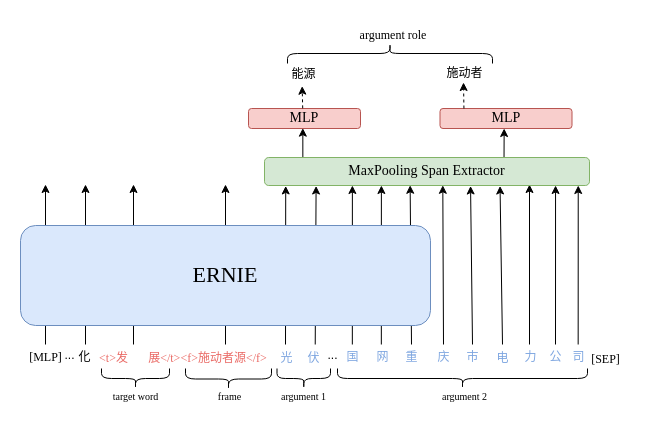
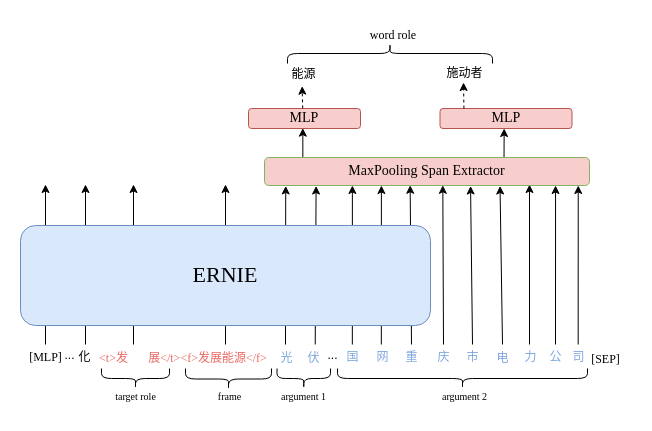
  <mxCell id="0" />
  <mxCell id="1" parent="0" />
  <mxCell id="2" value="" style="endArrow=classic;html=1;rounded=0;entryX=0.519;entryY=0.993;entryDx=0;entryDy=0;entryPerimeter=0;" parent="1" edge="1"><mxGeometry width="50" height="50" relative="1" as="geometry"><mxPoint x="411" y="344" as="sourcePoint" /><mxPoint x="409.649" y="184.783" as="targetPoint" /></mxGeometry></mxCell>
  <mxCell id="3" value="" style="endArrow=classic;html=1;rounded=0;entryX=0.376;entryY=1;entryDx=0;entryDy=0;entryPerimeter=0;" parent="1" edge="1"><mxGeometry width="50" height="50" relative="1" as="geometry"><mxPoint x="351.83" y="344" as="sourcePoint" /><mxPoint x="351.896" y="185" as="targetPoint" /></mxGeometry></mxCell>
  <mxCell id="4" value="" style="endArrow=classic;html=1;rounded=0;entryX=0.082;entryY=1.014;entryDx=0;entryDy=0;entryPerimeter=0;" parent="1" edge="1"><mxGeometry width="50" height="50" relative="1" as="geometry"><mxPoint x="285" y="344" as="sourcePoint" /><mxPoint x="285.222" y="185.434" as="targetPoint" /></mxGeometry></mxCell>
  <mxCell id="5" value="" style="endArrow=classic;html=1;rounded=0;entryX=0.231;entryY=1.016;entryDx=0;entryDy=0;entryPerimeter=0;" parent="1" edge="1"><mxGeometry width="50" height="50" relative="1" as="geometry"><mxPoint x="314.72" y="344" as="sourcePoint" /><mxPoint x="315.601" y="185.496" as="targetPoint" /></mxGeometry></mxCell>
  <mxCell id="6" value="" style="endArrow=classic;html=1;rounded=0;entryX=0.669;entryY=0.993;entryDx=0;entryDy=0;entryPerimeter=0;" parent="1" edge="1"><mxGeometry width="50" height="50" relative="1" as="geometry"><mxPoint x="443" y="344" as="sourcePoint" /><mxPoint x="442.299" y="184.783" as="targetPoint" /></mxGeometry></mxCell>
  <mxCell id="7" value="&lt;font face=&quot;Georgia&quot;&gt;[MLP]&lt;/font&gt;" style="text;html=1;align=center;verticalAlign=middle;resizable=0;points=[];autosize=1;strokeColor=none;fillColor=none;" parent="1" vertex="1"><mxGeometry x="20" y="342" width="50" height="30" as="geometry" /></mxCell>
  <mxCell id="8" value="&lt;font color=&quot;#ea6b66&quot; face=&quot;宋体-简&quot;&gt;&lt;font style=&quot;vertical-align: inherit;&quot;&gt;&lt;font style=&quot;vertical-align: inherit;&quot;&gt;&amp;lt;t&amp;gt;发&lt;/font&gt;&lt;/font&gt;&lt;/font&gt;" style="text;html=1;align=center;verticalAlign=middle;resizable=0;points=[];autosize=1;strokeColor=none;fillColor=none;" parent="1" vertex="1"><mxGeometry x="87" y="344" width="52" height="27" as="geometry" /></mxCell>
- <mxCell id="9" value="&lt;font color=&quot;#ea6b66&quot; face=&quot;宋体-简&quot;&gt;&lt;font style=&quot;vertical-align: inherit;&quot;&gt;&lt;font style=&quot;vertical-align: inherit;&quot;&gt;&lt;font style=&quot;vertical-align: inherit;&quot;&gt;&lt;font style=&quot;vertical-align: inherit;&quot;&gt;展&amp;lt;/t&amp;gt;&amp;lt;f&amp;gt;施动者&lt;/font&gt;&lt;/font&gt;&lt;/font&gt;&lt;/font&gt;&lt;/font&gt;&lt;font face=&quot;楷体-简&quot; color=&quot;#ea6b66&quot;&gt;&lt;font style=&quot;vertical-align: inherit;&quot;&gt;&lt;font style=&quot;vertical-align: inherit;&quot;&gt;&lt;font style=&quot;vertical-align: inherit;&quot;&gt;&lt;font style=&quot;vertical-align: inherit;&quot;&gt;源&lt;/font&gt;&lt;/font&gt;&lt;/font&gt;&lt;/font&gt;&lt;/font&gt;&lt;font color=&quot;#ea6b66&quot; face=&quot;宋体-简&quot;&gt;&lt;font style=&quot;vertical-align: inherit;&quot;&gt;&lt;font style=&quot;vertical-align: inherit;&quot;&gt;&lt;font style=&quot;vertical-align: inherit;&quot;&gt;&lt;font style=&quot;vertical-align: inherit;&quot;&gt;&amp;lt;/f&amp;gt;&lt;/font&gt;&lt;/font&gt;&lt;/font&gt;&lt;/font&gt;&lt;/font&gt;" style="text;html=1;align=center;verticalAlign=middle;resizable=0;points=[];autosize=1;strokeColor=none;fillColor=none;" parent="1" vertex="1"><mxGeometry x="130" y="344" width="154" height="27" as="geometry" /></mxCell>
+ <mxCell id="9" value="&lt;font color=&quot;#ea6b66&quot; face=&quot;宋体-简&quot;&gt;&lt;font style=&quot;vertical-align: inherit;&quot;&gt;&lt;font style=&quot;vertical-align: inherit;&quot;&gt;&lt;font style=&quot;vertical-align: inherit;&quot;&gt;&lt;font style=&quot;vertical-align: inherit;&quot;&gt;展&amp;lt;/t&amp;gt;&amp;lt;f&amp;gt;发展能&lt;/font&gt;&lt;/font&gt;&lt;/font&gt;&lt;/font&gt;&lt;/font&gt;&lt;font face=&quot;楷体-简&quot; color=&quot;#ea6b66&quot;&gt;&lt;font style=&quot;vertical-align: inherit;&quot;&gt;&lt;font style=&quot;vertical-align: inherit;&quot;&gt;&lt;font style=&quot;vertical-align: inherit;&quot;&gt;&lt;font style=&quot;vertical-align: inherit;&quot;&gt;源&lt;/font&gt;&lt;/font&gt;&lt;/font&gt;&lt;/font&gt;&lt;/font&gt;&lt;font color=&quot;#ea6b66&quot; face=&quot;宋体-简&quot;&gt;&lt;font style=&quot;vertical-align: inherit;&quot;&gt;&lt;font style=&quot;vertical-align: inherit;&quot;&gt;&lt;font style=&quot;vertical-align: inherit;&quot;&gt;&lt;font style=&quot;vertical-align: inherit;&quot;&gt;&amp;lt;/f&amp;gt;&lt;/font&gt;&lt;/font&gt;&lt;/font&gt;&lt;/font&gt;&lt;/font&gt;" style="text;html=1;align=center;verticalAlign=middle;resizable=0;points=[];autosize=1;strokeColor=none;fillColor=none;" parent="1" vertex="1"><mxGeometry x="130" y="344" width="154" height="27" as="geometry" /></mxCell>
  <mxCell id="10" value="..." style="text;html=1;align=center;verticalAlign=middle;resizable=0;points=[];autosize=1;strokeColor=none;fillColor=none;" parent="1" vertex="1"><mxGeometry x="55" y="342" width="28" height="26" as="geometry" /></mxCell>
  <mxCell id="11" value="&lt;font color=&quot;#7ea6e0&quot;&gt;&lt;font style=&quot;vertical-align: inherit;&quot;&gt;&lt;font style=&quot;vertical-align: inherit;&quot;&gt;光&lt;/font&gt;&lt;/font&gt;&lt;/font&gt;" style="text;html=1;align=center;verticalAlign=middle;resizable=0;points=[];autosize=1;strokeColor=none;fillColor=none;fontFamily=宋体-简;" parent="1" vertex="1"><mxGeometry x="271" y="345" width="30" height="26" as="geometry" /></mxCell>
  <mxCell id="12" value="&lt;font color=&quot;#7ea6e0&quot;&gt;&lt;font style=&quot;vertical-align: inherit;&quot;&gt;&lt;font style=&quot;vertical-align: inherit;&quot;&gt;&lt;font style=&quot;vertical-align: inherit;&quot;&gt;&lt;font style=&quot;vertical-align: inherit;&quot;&gt;伏&lt;/font&gt;&lt;/font&gt;&lt;/font&gt;&lt;/font&gt;&lt;/font&gt;" style="text;html=1;align=center;verticalAlign=middle;resizable=0;points=[];autosize=1;strokeColor=none;fillColor=none;fontFamily=宋体-简;" parent="1" vertex="1"><mxGeometry x="298" y="345" width="30" height="26" as="geometry" /></mxCell>
  <mxCell id="13" value="" style="endArrow=classic;html=1;rounded=0;" parent="1" edge="1"><mxGeometry width="50" height="50" relative="1" as="geometry"><mxPoint x="225" y="344" as="sourcePoint" /><mxPoint x="225" y="184" as="targetPoint" /></mxGeometry></mxCell>
  <mxCell id="14" value="&lt;font style=&quot;vertical-align: inherit;&quot;&gt;&lt;font style=&quot;vertical-align: inherit;&quot;&gt;化&lt;/font&gt;&lt;/font&gt;" style="text;html=1;align=center;verticalAlign=middle;resizable=0;points=[];autosize=1;strokeColor=none;fillColor=none;fontFamily=宋体-简;" parent="1" vertex="1"><mxGeometry x="69" y="344" width="30" height="26" as="geometry" /></mxCell>
  <mxCell id="15" value="" style="endArrow=classic;html=1;rounded=0;entryX=0.812;entryY=1.016;entryDx=0;entryDy=0;entryPerimeter=0;" parent="1" edge="1"><mxGeometry width="50" height="50" relative="1" as="geometry"><mxPoint x="472" y="344" as="sourcePoint" /><mxPoint x="470.052" y="185.496" as="targetPoint" /></mxGeometry></mxCell>
  <mxCell id="16" value="" style="endArrow=classic;html=1;rounded=0;" parent="1" edge="1"><mxGeometry width="50" height="50" relative="1" as="geometry"><mxPoint x="133" y="344" as="sourcePoint" /><mxPoint x="133" y="184" as="targetPoint" /></mxGeometry></mxCell>
  <mxCell id="17" value="&lt;font face=&quot;Georgia&quot;&gt;[SEP]&lt;/font&gt;" style="text;html=1;align=center;verticalAlign=middle;resizable=0;points=[];autosize=1;strokeColor=none;fillColor=none;" parent="1" vertex="1"><mxGeometry x="580" y="344" width="50" height="30" as="geometry" /></mxCell>
  <mxCell id="18" value="..." style="text;html=1;align=center;verticalAlign=middle;resizable=0;points=[];autosize=1;strokeColor=none;fillColor=none;" parent="1" vertex="1"><mxGeometry x="317.5" y="342" width="28" height="26" as="geometry" /></mxCell>
  <mxCell id="19" value="" style="endArrow=classic;html=1;rounded=0;" parent="1" edge="1"><mxGeometry width="50" height="50" relative="1" as="geometry"><mxPoint x="85" y="344" as="sourcePoint" /><mxPoint x="85" y="184" as="targetPoint" /></mxGeometry></mxCell>
  <mxCell id="20" value="" style="endArrow=classic;html=1;rounded=0;" parent="1" edge="1"><mxGeometry width="50" height="50" relative="1" as="geometry"><mxPoint x="45" y="344" as="sourcePoint" /><mxPoint x="45" y="184" as="targetPoint" /></mxGeometry></mxCell>
  <mxCell id="21" value="" style="shape=curlyBracket;whiteSpace=wrap;html=1;rounded=1;flipH=1;labelPosition=right;verticalLabelPosition=middle;align=left;verticalAlign=middle;direction=north;" parent="1" vertex="1"><mxGeometry x="276.5" y="368" width="53.5" height="20" as="geometry" /></mxCell>
  <mxCell id="22" value="&lt;font style=&quot;font-size: 10px;&quot; face=&quot;Georgia&quot;&gt;argument 1&lt;/font&gt;" style="text;html=1;align=center;verticalAlign=middle;resizable=0;points=[];autosize=1;strokeColor=none;fillColor=none;" parent="1" vertex="1"><mxGeometry x="269.25" y="383" width="68" height="26" as="geometry" /></mxCell>
  <mxCell id="23" value="" style="shape=curlyBracket;whiteSpace=wrap;html=1;rounded=1;flipH=1;labelPosition=right;verticalLabelPosition=middle;align=left;verticalAlign=middle;direction=north;" parent="1" vertex="1"><mxGeometry x="101" y="368" width="68" height="20" as="geometry" /></mxCell>
- <mxCell id="24" value="&lt;font style=&quot;font-size: 10px;&quot; face=&quot;Georgia&quot;&gt;target word&lt;/font&gt;" style="text;html=1;align=center;verticalAlign=middle;resizable=0;points=[];autosize=1;strokeColor=none;fillColor=none;" parent="1" vertex="1"><mxGeometry x="100.5" y="383" width="69" height="26" as="geometry" /></mxCell>
+ <mxCell id="24" value="&lt;font style=&quot;font-size: 10px;&quot; face=&quot;Georgia&quot;&gt;target role&lt;/font&gt;" style="text;html=1;align=center;verticalAlign=middle;resizable=0;points=[];autosize=1;strokeColor=none;fillColor=none;" parent="1" vertex="1"><mxGeometry x="100.5" y="383" width="69" height="26" as="geometry" /></mxCell>
  <mxCell id="25" value="&lt;font style=&quot;font-size: 14px;&quot; face=&quot;Georgia&quot;&gt;MLP&lt;/font&gt;" style="rounded=1;whiteSpace=wrap;html=1;fillColor=#f8cecc;strokeColor=#b85450;" parent="1" vertex="1"><mxGeometry x="248" y="108" width="112" height="20" as="geometry" /></mxCell>
  <mxCell id="26" value="" style="endArrow=classic;html=1;rounded=0;entryX=0.954;entryY=1.016;entryDx=0;entryDy=0;entryPerimeter=0;" parent="1" edge="1"><mxGeometry width="50" height="50" relative="1" as="geometry"><mxPoint x="502" y="344" as="sourcePoint" /><mxPoint x="499.534" y="185.496" as="targetPoint" /></mxGeometry></mxCell>
  <mxCell id="27" value="" style="endArrow=classic;html=1;rounded=0;" parent="1" edge="1"><mxGeometry width="50" height="50" relative="1" as="geometry"><mxPoint x="529" y="344" as="sourcePoint" /><mxPoint x="529" y="184" as="targetPoint" /></mxGeometry></mxCell>
  <mxCell id="28" value="&lt;font color=&quot;#7ea6e0&quot;&gt;&lt;font style=&quot;vertical-align: inherit;&quot;&gt;&lt;font style=&quot;vertical-align: inherit;&quot;&gt;国&lt;/font&gt;&lt;/font&gt;&lt;/font&gt;" style="text;html=1;align=center;verticalAlign=middle;resizable=0;points=[];autosize=1;strokeColor=none;fillColor=none;fontFamily=宋体-简;" parent="1" vertex="1"><mxGeometry x="337" y="344" width="30" height="26" as="geometry" /></mxCell>
  <mxCell id="29" value="&lt;font color=&quot;#7ea6e0&quot;&gt;&lt;font style=&quot;vertical-align: inherit;&quot;&gt;&lt;font style=&quot;vertical-align: inherit;&quot;&gt;网&lt;/font&gt;&lt;/font&gt;&lt;/font&gt;" style="text;html=1;align=center;verticalAlign=middle;resizable=0;points=[];autosize=1;strokeColor=none;fillColor=none;fontFamily=宋体-简;" parent="1" vertex="1"><mxGeometry x="367" y="344" width="30" height="26" as="geometry" /></mxCell>
  <mxCell id="30" value="&lt;font color=&quot;#7ea6e0&quot;&gt;&lt;font style=&quot;vertical-align: inherit;&quot;&gt;&lt;font style=&quot;vertical-align: inherit;&quot;&gt;重&lt;/font&gt;&lt;/font&gt;&lt;/font&gt;" style="text;html=1;align=center;verticalAlign=middle;resizable=0;points=[];autosize=1;strokeColor=none;fillColor=none;fontFamily=宋体-简;" parent="1" vertex="1"><mxGeometry x="396" y="344" width="30" height="26" as="geometry" /></mxCell>
  <mxCell id="31" value="&lt;font color=&quot;#7ea6e0&quot;&gt;&lt;font style=&quot;vertical-align: inherit;&quot;&gt;&lt;font style=&quot;vertical-align: inherit;&quot;&gt;庆&lt;/font&gt;&lt;/font&gt;&lt;/font&gt;" style="text;html=1;align=center;verticalAlign=middle;resizable=0;points=[];autosize=1;strokeColor=none;fillColor=none;fontFamily=宋体-简;" parent="1" vertex="1"><mxGeometry x="428" y="344" width="30" height="26" as="geometry" /></mxCell>
  <mxCell id="32" value="" style="shape=curlyBracket;whiteSpace=wrap;html=1;rounded=1;flipH=1;labelPosition=right;verticalLabelPosition=middle;align=left;verticalAlign=middle;direction=north;" parent="1" vertex="1"><mxGeometry x="337" y="368" width="250" height="20" as="geometry" /></mxCell>
  <mxCell id="33" value="&lt;font style=&quot;font-size: 10px;&quot; face=&quot;Georgia&quot;&gt;argument 2&lt;/font&gt;" style="text;html=1;align=center;verticalAlign=middle;resizable=0;points=[];autosize=1;strokeColor=none;fillColor=none;" parent="1" vertex="1"><mxGeometry x="429" y="383" width="69" height="26" as="geometry" /></mxCell>
  <mxCell id="34" value="" style="shape=curlyBracket;whiteSpace=wrap;html=1;rounded=1;flipH=1;labelPosition=right;verticalLabelPosition=middle;align=left;verticalAlign=middle;direction=north;" parent="1" vertex="1"><mxGeometry x="185" y="368" width="86" height="21" as="geometry" /></mxCell>
  <mxCell id="35" value="&lt;font face=&quot;Georgia&quot;&gt;&lt;span style=&quot;font-size: 10px;&quot;&gt;frame&lt;/span&gt;&lt;/font&gt;" style="text;html=1;align=center;verticalAlign=middle;resizable=0;points=[];autosize=1;strokeColor=none;fillColor=none;" parent="1" vertex="1"><mxGeometry x="206.5" y="383" width="44" height="26" as="geometry" /></mxCell>
  <mxCell id="36" value="&lt;font style=&quot;font-size: 14px;&quot; face=&quot;Georgia&quot;&gt;MLP&lt;/font&gt;" style="rounded=1;whiteSpace=wrap;html=1;fillColor=#f8cecc;strokeColor=#b85450;" parent="1" vertex="1"><mxGeometry x="439.5" y="108" width="132" height="20" as="geometry" /></mxCell>
  <mxCell id="37" value="" style="endArrow=classic;html=1;rounded=0;entryX=0.485;entryY=0.983;entryDx=0;entryDy=0;entryPerimeter=0;exitX=0.118;exitY=0.119;exitDx=0;exitDy=0;exitPerimeter=0;" parent="1" source="54" target="25" edge="1"><mxGeometry width="50" height="50" relative="1" as="geometry"><mxPoint x="304" y="155" as="sourcePoint" /><mxPoint x="281" y="4" as="targetPoint" /></mxGeometry></mxCell>
  <mxCell id="38" value="" style="endArrow=classic;html=1;rounded=0;exitX=0.737;exitY=0.071;exitDx=0;exitDy=0;entryX=0.486;entryY=1;entryDx=0;entryDy=0;entryPerimeter=0;exitPerimeter=0;" parent="1" source="54" target="36" edge="1"><mxGeometry width="50" height="50" relative="1" as="geometry"><mxPoint x="464" y="150" as="sourcePoint" /><mxPoint x="464" y="129" as="targetPoint" /></mxGeometry></mxCell>
  <mxCell id="39" value="&lt;font face=&quot;楷体-简&quot;&gt;&lt;font style=&quot;vertical-align: inherit;&quot;&gt;&lt;font style=&quot;vertical-align: inherit;&quot;&gt;能源&lt;/font&gt;&lt;/font&gt;&lt;/font&gt;" style="text;html=1;align=center;verticalAlign=middle;resizable=0;points=[];autosize=1;strokeColor=none;fillColor=none;" parent="1" vertex="1"><mxGeometry x="282" y="60" width="42" height="27" as="geometry" /></mxCell>
  <mxCell id="40" value="&lt;font face=&quot;楷体-简&quot;&gt;施动者&lt;/font&gt;" style="text;html=1;align=center;verticalAlign=middle;resizable=0;points=[];autosize=1;strokeColor=none;fillColor=none;" parent="1" vertex="1"><mxGeometry x="433.5" y="58" width="60" height="30" as="geometry" /></mxCell>
  <mxCell id="41" value="" style="endArrow=classic;html=1;rounded=0;exitX=0.484;exitY=-0.008;exitDx=0;exitDy=0;exitPerimeter=0;dashed=1;entryX=0.468;entryY=0.951;entryDx=0;entryDy=0;entryPerimeter=0;" parent="1" source="25" edge="1" target="39"><mxGeometry width="50" height="50" relative="1" as="geometry"><mxPoint x="325.75" y="108" as="sourcePoint" /><mxPoint x="300" y="84" as="targetPoint" /></mxGeometry></mxCell>
  <mxCell id="42" value="" style="endArrow=classic;html=1;rounded=0;exitX=0.738;exitY=-0.014;exitDx=0;exitDy=0;exitPerimeter=0;dashed=1;" parent="1" edge="1"><mxGeometry width="50" height="50" relative="1" as="geometry"><mxPoint x="463.44" y="108" as="sourcePoint" /><mxPoint x="463" y="82" as="targetPoint" /></mxGeometry></mxCell>
- <mxCell id="43" value="&lt;font face=&quot;Georgia&quot;&gt;argument role&lt;/font&gt;" style="text;html=1;strokeColor=none;fillColor=none;align=center;verticalAlign=middle;whiteSpace=wrap;rounded=0;" parent="1" vertex="1"><mxGeometry x="347" y="20" width="92" height="30" as="geometry" /></mxCell>
+ <mxCell id="43" value="&lt;font face=&quot;Georgia&quot;&gt;word role&lt;/font&gt;" style="text;html=1;strokeColor=none;fillColor=none;align=center;verticalAlign=middle;whiteSpace=wrap;rounded=0;" parent="1" vertex="1"><mxGeometry x="347" y="20" width="92" height="30" as="geometry" /></mxCell>
  <mxCell id="44" value="" style="shape=curlyBracket;whiteSpace=wrap;html=1;rounded=1;flipH=1;labelPosition=right;verticalLabelPosition=middle;align=left;verticalAlign=middle;direction=south;" parent="1" vertex="1"><mxGeometry x="287" y="43" width="205" height="20" as="geometry" /></mxCell>
  <mxCell id="45" value="&lt;font color=&quot;#7ea6e0&quot;&gt;&lt;font style=&quot;vertical-align: inherit;&quot;&gt;&lt;font style=&quot;vertical-align: inherit;&quot;&gt;市&lt;/font&gt;&lt;/font&gt;&lt;/font&gt;" style="text;html=1;align=center;verticalAlign=middle;resizable=0;points=[];autosize=1;strokeColor=none;fillColor=none;fontFamily=宋体-简;" vertex="1" parent="1"><mxGeometry x="457" y="343.5" width="30" height="26" as="geometry" /></mxCell>
  <mxCell id="46" value="&lt;font color=&quot;#7ea6e0&quot;&gt;&lt;font style=&quot;vertical-align: inherit;&quot;&gt;&lt;font style=&quot;vertical-align: inherit;&quot;&gt;&lt;font style=&quot;vertical-align: inherit;&quot;&gt;&lt;font style=&quot;vertical-align: inherit;&quot;&gt;电&lt;/font&gt;&lt;/font&gt;&lt;/font&gt;&lt;/font&gt;&lt;/font&gt;" style="text;html=1;align=center;verticalAlign=middle;resizable=0;points=[];autosize=1;strokeColor=none;fillColor=none;fontFamily=宋体-简;" vertex="1" parent="1"><mxGeometry x="487" y="344.5" width="30" height="26" as="geometry" /></mxCell>
  <mxCell id="47" value="&lt;font color=&quot;#7ea6e0&quot;&gt;&lt;font style=&quot;vertical-align: inherit;&quot;&gt;&lt;font style=&quot;vertical-align: inherit;&quot;&gt;&lt;font style=&quot;vertical-align: inherit;&quot;&gt;&lt;font style=&quot;vertical-align: inherit;&quot;&gt;力&lt;/font&gt;&lt;/font&gt;&lt;/font&gt;&lt;/font&gt;&lt;/font&gt;" style="text;html=1;align=center;verticalAlign=middle;resizable=0;points=[];autosize=1;strokeColor=none;fillColor=none;fontFamily=宋体-简;" vertex="1" parent="1"><mxGeometry x="515" y="344" width="30" height="26" as="geometry" /></mxCell>
  <mxCell id="48" value="&lt;font color=&quot;#7ea6e0&quot;&gt;&lt;font style=&quot;vertical-align: inherit;&quot;&gt;&lt;font style=&quot;vertical-align: inherit;&quot;&gt;公&lt;/font&gt;&lt;/font&gt;&lt;/font&gt;" style="text;html=1;align=center;verticalAlign=middle;resizable=0;points=[];autosize=1;strokeColor=none;fillColor=none;fontFamily=宋体-简;" vertex="1" parent="1"><mxGeometry x="540" y="344" width="30" height="26" as="geometry" /></mxCell>
  <mxCell id="49" value="&lt;font color=&quot;#7ea6e0&quot;&gt;&lt;font style=&quot;vertical-align: inherit;&quot;&gt;&lt;font style=&quot;vertical-align: inherit;&quot;&gt;&lt;font style=&quot;vertical-align: inherit;&quot;&gt;&lt;font style=&quot;vertical-align: inherit;&quot;&gt;司&lt;/font&gt;&lt;/font&gt;&lt;/font&gt;&lt;/font&gt;&lt;/font&gt;" style="text;html=1;align=center;verticalAlign=middle;resizable=0;points=[];autosize=1;strokeColor=none;fillColor=none;fontFamily=宋体-简;" vertex="1" parent="1"><mxGeometry x="563" y="344" width="30" height="26" as="geometry" /></mxCell>
  <mxCell id="50" value="" style="endArrow=classic;html=1;rounded=0;entryX=0.376;entryY=1;entryDx=0;entryDy=0;entryPerimeter=0;" edge="1" parent="1"><mxGeometry width="50" height="50" relative="1" as="geometry"><mxPoint x="380.83" y="344" as="sourcePoint" /><mxPoint x="380.896" y="185" as="targetPoint" /></mxGeometry></mxCell>
  <mxCell id="51" value="" style="endArrow=classic;html=1;rounded=0;entryX=0.376;entryY=1;entryDx=0;entryDy=0;entryPerimeter=0;" edge="1" parent="1"><mxGeometry width="50" height="50" relative="1" as="geometry"><mxPoint x="555" y="344" as="sourcePoint" /><mxPoint x="555.066" y="185" as="targetPoint" /></mxGeometry></mxCell>
  <mxCell id="52" value="" style="endArrow=classic;html=1;rounded=0;entryX=0.376;entryY=1;entryDx=0;entryDy=0;entryPerimeter=0;" edge="1" parent="1"><mxGeometry width="50" height="50" relative="1" as="geometry"><mxPoint x="577.67" y="344" as="sourcePoint" /><mxPoint x="577.736" y="185" as="targetPoint" /></mxGeometry></mxCell>
  <mxCell id="53" value="&lt;font style=&quot;font-size: 22px;&quot; face=&quot;Georgia&quot;&gt;ERNIE&lt;/font&gt;" style="rounded=1;whiteSpace=wrap;html=1;fillColor=#dae8fc;strokeColor=#6c8ebf;" parent="1" vertex="1"><mxGeometry x="20" y="225" width="410" height="100" as="geometry" /></mxCell>
- <mxCell id="54" value="&lt;font style=&quot;font-size: 14px;&quot; face=&quot;Georgia&quot;&gt;MaxPooling Span Extractor&lt;/font&gt;" style="rounded=1;whiteSpace=wrap;html=1;fillColor=#d5e8d4;strokeColor=#82b366;" parent="1" vertex="1"><mxGeometry x="264" y="157" width="325" height="28" as="geometry" /></mxCell>
+ <mxCell id="54" value="&lt;font style=&quot;font-size: 14px;&quot; face=&quot;Georgia&quot;&gt;MaxPooling Span Extractor&lt;/font&gt;" style="rounded=1;whiteSpace=wrap;html=1;fillColor=#f8cecc;strokeColor=#82b366;" parent="1" vertex="1"><mxGeometry x="264" y="157" width="325" height="28" as="geometry" /></mxCell>
